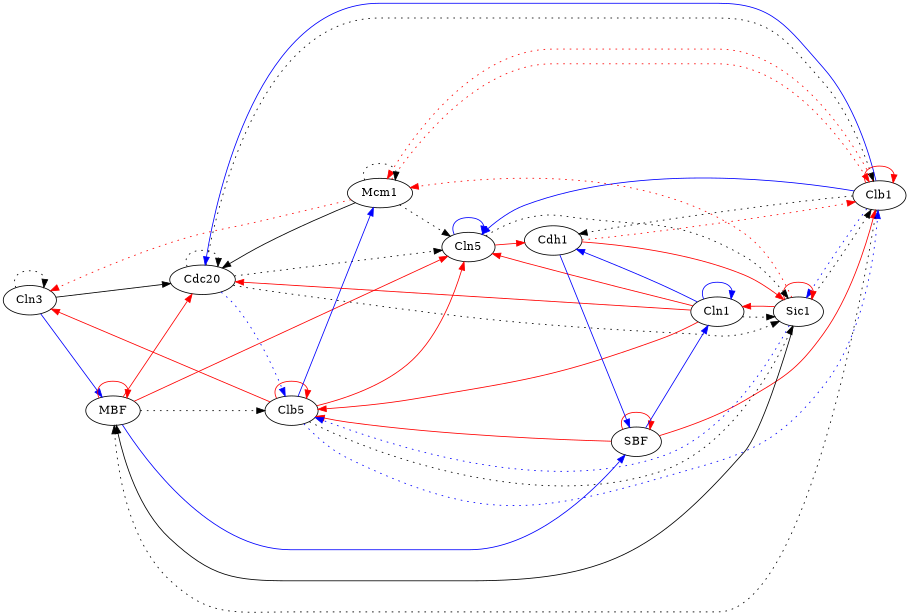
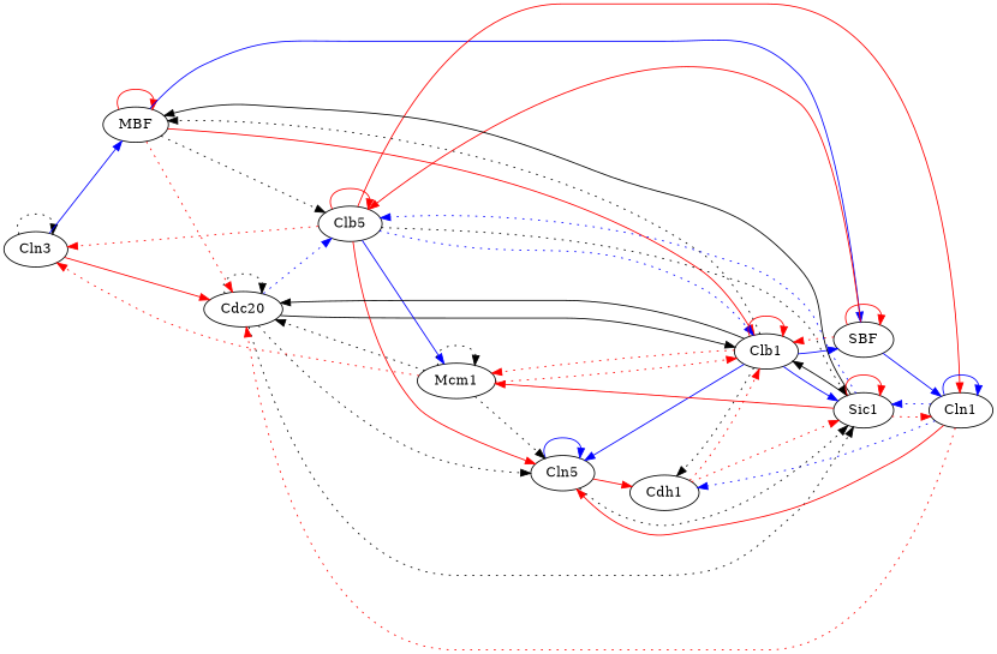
  digraph {
    rankdir=LR
    edge [color=red]
    n1 [label=Cln3]
    n2 [label=MBF]
    n3 [label=Cdc20]
    n4 [label=SBF]
    n5 [label=Clb5]
    n6 [label=Clb1]
    n7 [label=Cln1]
    n8 [label=Cdh1]
    n9 [label=Sic1]
    n10 [label=Cln5]
    n11 [label=Mcm1]
    n1 -> n1 [style=dotted color=""]
    n1 -> n2 [color=blue]
-   n1 -> n3 [color=black]
+   n1 -> n3
    n2 -> n2
-   n2 -> n3
+   n2 -> n3 [style=dotted]
    n2 -> n4 [color=blue]
    n2 -> n5 [style=dotted color=""]
-   n2 -> n10
+   n2 -> n6
    n3 -> n3 [style=dotted color=""]
    n3 -> n5 [color=blue style=dotted]
-   n3 -> n6 [style=dotted color=""]
+   n3 -> n6 [style=solid color=""]
    n3 -> n9 [style=dotted color=""]
    n3 -> n10 [style=dotted color=""]
    n4 -> n4
    n4 -> n5
-   n4 -> n6
+   n4 -> n6 [style=dotted]
    n4 -> n7 [color=blue]
-   n5 -> n1
+   n5 -> n1 [style=dotted]
    n5 -> n5
    n5 -> n6 [color=blue style=dotted]
    n5 -> n9 [style=dotted color=""]
    n5 -> n10
    n5 -> n11 [color=blue]
    n6 -> n2 [style=dotted color=""]
-   n6 -> n3 [color=blue]
-   n8 -> n4 [color=blue]
+   n6 -> n3 [color=black]
+   n6 -> n4 [color=blue]
    n6 -> n6
    n6 -> n8 [style=dotted color=""]
-   n6 -> n9 [color=blue style=dotted]
+   n6 -> n9 [color=blue]
    n6 -> n10 [color=blue]
    n6 -> n11 [style=dotted]
-   n7 -> n3
-   n7 -> n5
+   n7 -> n3 [style=dotted]
+   n5 -> n7
    n7 -> n7 [color=blue]
-   n7 -> n8 [color=blue]
-   n7 -> n9 [style=dotted color=""]
+   n7 -> n8 [color=blue style=dotted]
+   n7 -> n9 [style=dotted color=blue]
    n7 -> n10
    n8 -> n6 [style=dotted]
-   n8 -> n9
+   n8 -> n9 [style=dotted]
    n9 -> n2 [color=black]
    n9 -> n5 [color=blue style=dotted]
-   n9 -> n6 [style=dotted color=""]
-   n9 -> n7
+   n9 -> n6 [style=solid color=""]
+   n9 -> n7 [style=dotted]
    n9 -> n9
-   n9 -> n11 [style=dotted]
+   n9 -> n11
    n10 -> n8
    n10 -> n9 [style=dotted color=""]
    n10 -> n10 [color=blue]
    n11 -> n1 [style=dotted]
-   n11 -> n3 [style=solid color=""]
+   n11 -> n3 [style=dotted color=""]
    n11 -> n6 [style=dotted]
    n11 -> n10 [style=dotted color=""]
    n11 -> n11 [style=dotted color=""]
  }
